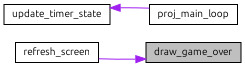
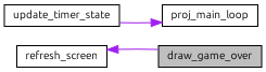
  digraph {
    fontname=Ubuntu
    rankdir=RL
    node [color=black fillcolor=white fontname=Ubuntu fontsize=10 shape=record style=filled]
    edge [color=purple dir=back fontname=Ubuntu fontsize=10 labelfontname=Helvetica labelfontsize=10 style=solid]
    n1 [fillcolor=grey75 fontcolor=black height=0.2 label=draw_game_over width=0.4]
    n2 [height=0.2 label=refresh_screen width=0.4]
    n3 [height=0.2 label=proj_main_loop width=0.4]
    n4 [height=0.2 label=update_timer_state width=0.4]
-   n1 -> n2
-   n4 -> n3
+   n2 -> n1
+   n3 -> n4
  }
